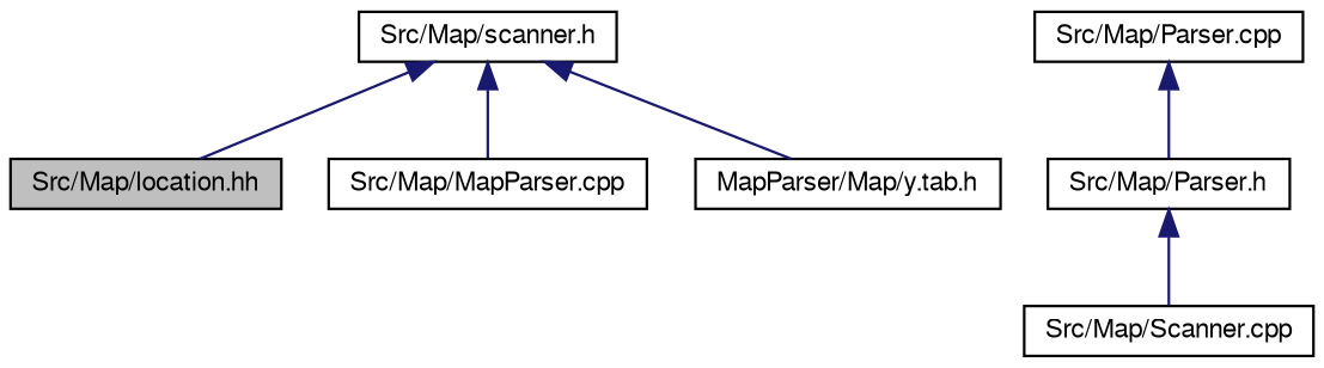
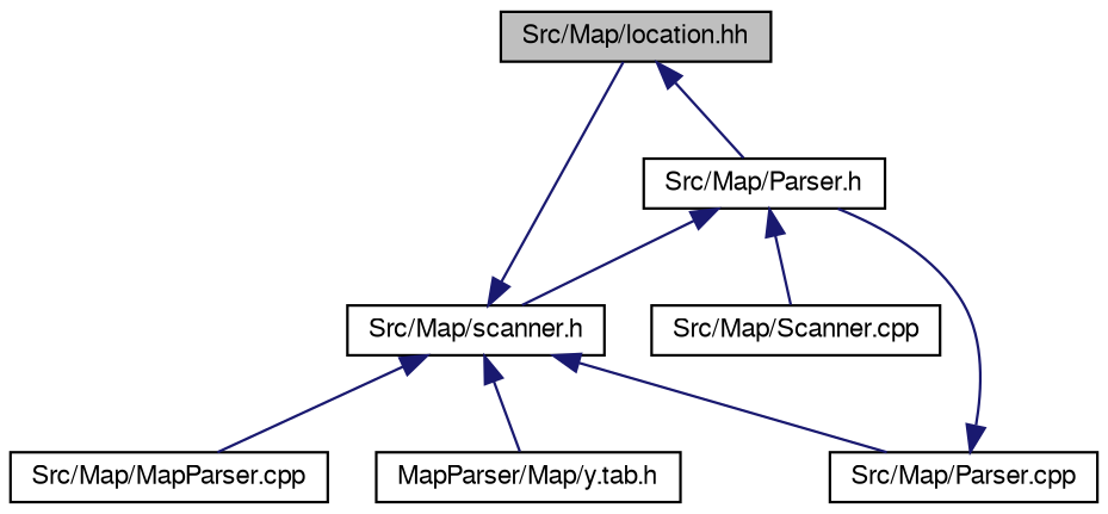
  digraph {
    node [color=black fillcolor=white fontname=FreeSans fontsize=10 shape=record style=filled]
    edge [color=midnightblue dir=back fontname=FreeSans fontsize=10 labelfontname=FreeSans labelfontsize=10 style=solid]
    n1 [fillcolor=grey75 fontcolor=black height=0.2 label="Src/Map/location.hh" width=0.4]
    n2 [height=0.2 label="Src/Map/Parser.h" width=0.4]
    n3 [height=0.2 label="Src/Map/scanner.h" width=0.4]
    n4 [height=0.2 label="Src/Map/Scanner.cpp" width=0.4]
    n5 [height=0.2 label="Src/Map/Parser.cpp" width=0.4]
    n6 [height=0.2 label="Src/Map/MapParser.cpp" width=0.4]
    n7 [height=0.2 label="MapParser/Map/y.tab.h" width=0.4]
+   n1 -> n2
+   n2 -> n3
    n2 -> n4
    n3 -> n1
+   n3 -> n5
    n3 -> n6
    n3 -> n7
    n5 -> n2
  }
